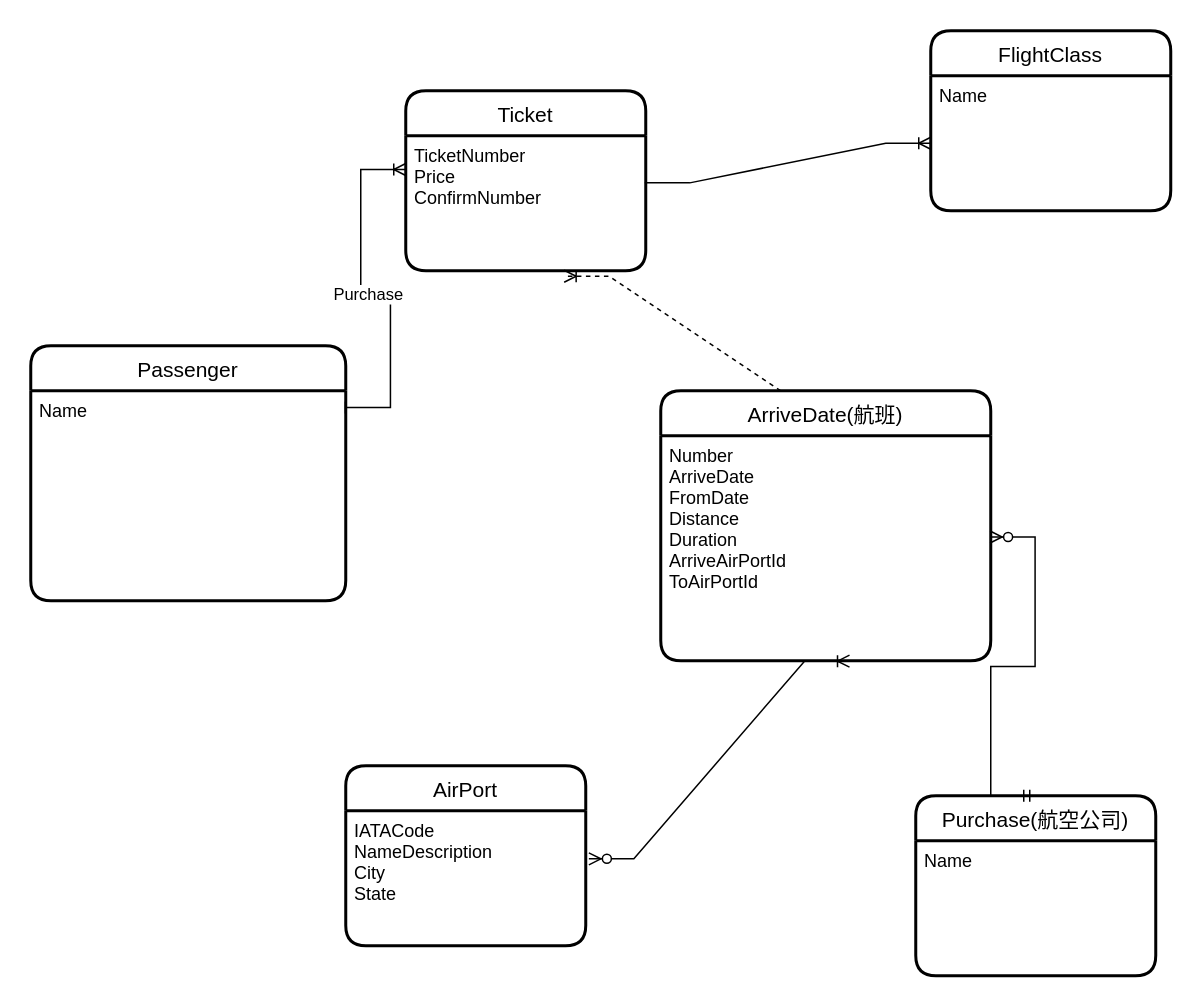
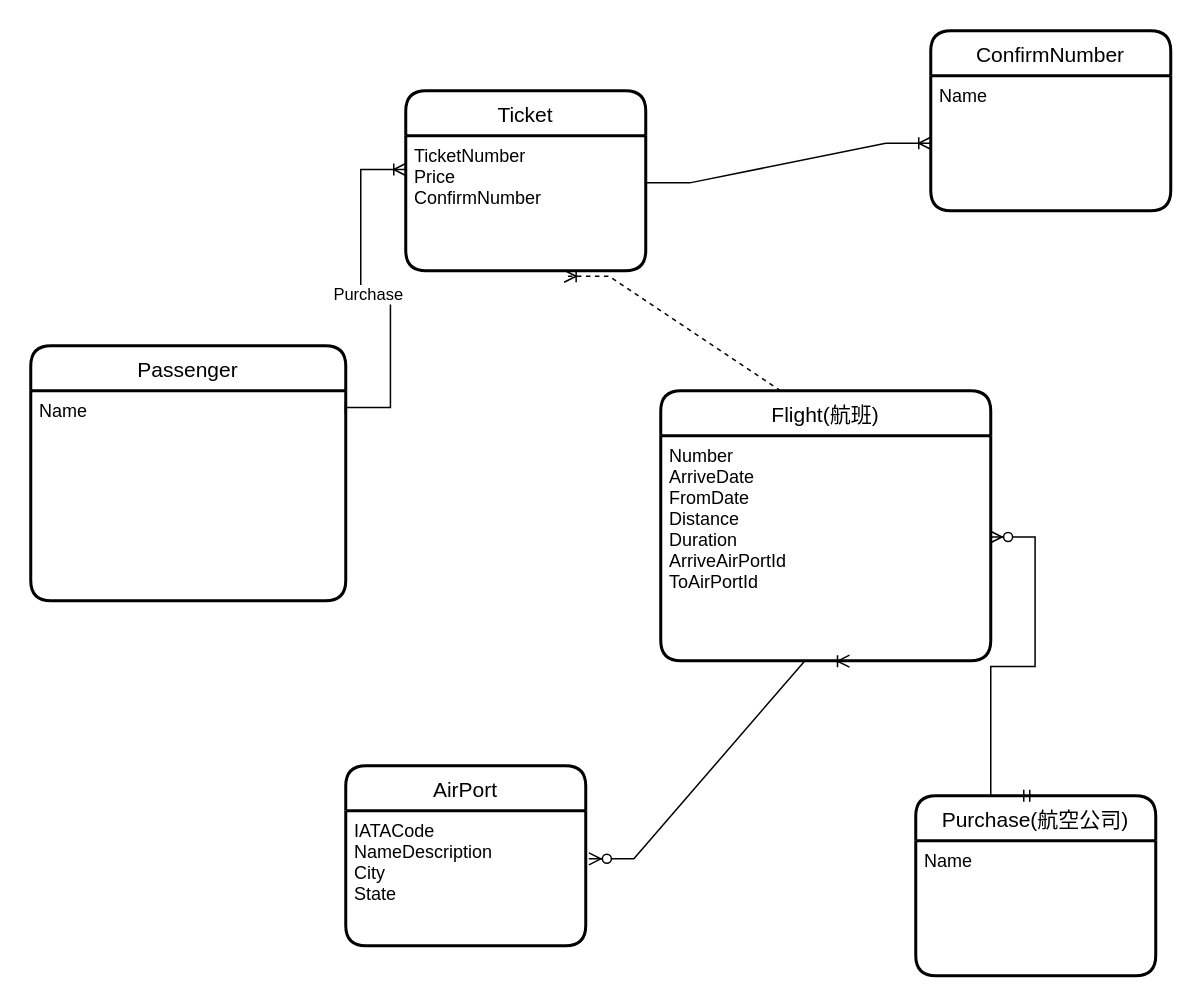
  <mxCell id="0" />
  <mxCell id="1" parent="0" />
  <mxCell id="2" value="Passenger" style="swimlane;childLayout=stackLayout;horizontal=1;startSize=30;horizontalStack=0;rounded=1;fontSize=14;fontStyle=0;strokeWidth=2;resizeParent=0;resizeLast=1;shadow=0;dashed=0;align=center;" vertex="1" parent="1"><mxGeometry x="20" y="230" width="210" height="170" as="geometry" /></mxCell>
  <mxCell id="3" value="Name&#10;" style="align=left;strokeColor=none;fillColor=none;spacingLeft=4;fontSize=12;verticalAlign=top;resizable=0;rotatable=0;part=1;" vertex="1" parent="2"><mxGeometry y="30" width="210" height="140" as="geometry" /></mxCell>
- <mxCell id="4" value="ArriveDate(航班)" style="swimlane;childLayout=stackLayout;horizontal=1;startSize=30;horizontalStack=0;rounded=1;fontSize=14;fontStyle=0;strokeWidth=2;resizeParent=0;resizeLast=1;shadow=0;dashed=0;align=center;" vertex="1" parent="1"><mxGeometry x="440" y="260" width="220" height="180" as="geometry" /></mxCell>
+ <mxCell id="4" value="Flight(航班)" style="swimlane;childLayout=stackLayout;horizontal=1;startSize=30;horizontalStack=0;rounded=1;fontSize=14;fontStyle=0;strokeWidth=2;resizeParent=0;resizeLast=1;shadow=0;dashed=0;align=center;" vertex="1" parent="1"><mxGeometry x="440" y="260" width="220" height="180" as="geometry" /></mxCell>
  <mxCell id="5" value="Number&#10;ArriveDate&#10;FromDate&#10;Distance&#10;Duration&#10;ArriveAirPortId&#10;ToAirPortId" style="align=left;strokeColor=none;fillColor=none;spacingLeft=4;fontSize=12;verticalAlign=top;resizable=0;rotatable=0;part=1;" vertex="1" parent="4"><mxGeometry y="30" width="220" height="150" as="geometry" /></mxCell>
  <mxCell id="6" value="Ticket" style="swimlane;childLayout=stackLayout;horizontal=1;startSize=30;horizontalStack=0;rounded=1;fontSize=14;fontStyle=0;strokeWidth=2;resizeParent=0;resizeLast=1;shadow=0;dashed=0;align=center;" vertex="1" parent="1"><mxGeometry x="270" y="60" width="160" height="120" as="geometry" /></mxCell>
  <mxCell id="7" value="TicketNumber&#10;Price&#10;ConfirmNumber" style="align=left;strokeColor=none;fillColor=none;spacingLeft=4;fontSize=12;verticalAlign=top;resizable=0;rotatable=0;part=1;" vertex="1" parent="6"><mxGeometry y="30" width="160" height="90" as="geometry" /></mxCell>
  <mxCell id="8" value="AirPort" style="swimlane;childLayout=stackLayout;horizontal=1;startSize=30;horizontalStack=0;rounded=1;fontSize=14;fontStyle=0;strokeWidth=2;resizeParent=0;resizeLast=1;shadow=0;dashed=0;align=center;" vertex="1" parent="1"><mxGeometry x="230" y="510" width="160" height="120" as="geometry" /></mxCell>
  <mxCell id="9" value="IATACode&#10;NameDescription&#10;City&#10;State&#10;" style="align=left;strokeColor=none;fillColor=none;spacingLeft=4;fontSize=12;verticalAlign=top;resizable=0;rotatable=0;part=1;" vertex="1" parent="8"><mxGeometry y="30" width="160" height="90" as="geometry" /></mxCell>
  <mxCell id="10" value="" style="edgeStyle=entityRelationEdgeStyle;fontSize=12;html=1;endArrow=ERoneToMany;startArrow=ERzeroToMany;rounded=0;exitX=1.013;exitY=0.356;exitDx=0;exitDy=0;exitPerimeter=0;entryX=0.572;entryY=1.002;entryDx=0;entryDy=0;entryPerimeter=0;" edge="1" parent="1" source="9" target="5"><mxGeometry width="100" height="100" relative="1" as="geometry"><mxPoint x="550" y="630" as="sourcePoint" /><mxPoint x="650" y="530" as="targetPoint" /></mxGeometry></mxCell>
  <mxCell id="11" value="" style="edgeStyle=entityRelationEdgeStyle;fontSize=12;html=1;endArrow=ERoneToMany;startArrow=baseDash;rounded=0;exitX=0.999;exitY=0.08;exitDx=0;exitDy=0;exitPerimeter=0;entryX=0;entryY=0.25;entryDx=0;entryDy=0;startFill=0;" edge="1" parent="1" source="3" target="7"><mxGeometry width="100" height="100" relative="1" as="geometry"><mxPoint x="150" y="260" as="sourcePoint" /><mxPoint x="250" y="160" as="targetPoint" /></mxGeometry></mxCell>
  <mxCell id="12" value="Purchase" style="edgeLabel;html=1;align=center;verticalAlign=middle;resizable=0;points=[];" vertex="1" connectable="0" parent="11"><mxGeometry x="0.049" y="3" relative="1" as="geometry"><mxPoint y="1" as="offset" /></mxGeometry></mxCell>
  <mxCell id="13" value="" style="edgeStyle=entityRelationEdgeStyle;fontSize=12;html=1;endArrow=ERoneToMany;rounded=0;exitX=0.5;exitY=0;exitDx=0;exitDy=0;exitPerimeter=0;entryX=0.66;entryY=1.041;entryDx=0;entryDy=0;entryPerimeter=0;dashed=1;" edge="1" parent="1" source="4" target="7"><mxGeometry width="100" height="100" relative="1" as="geometry"><mxPoint x="550" y="250" as="sourcePoint" /><mxPoint x="650" y="150" as="targetPoint" /></mxGeometry></mxCell>
  <mxCell id="14" value="Purchase(航空公司)" style="swimlane;childLayout=stackLayout;horizontal=1;startSize=30;horizontalStack=0;rounded=1;fontSize=14;fontStyle=0;strokeWidth=2;resizeParent=0;resizeLast=1;shadow=0;dashed=0;align=center;" vertex="1" parent="1"><mxGeometry x="610" y="530" width="160" height="120" as="geometry" /></mxCell>
  <mxCell id="15" value="Name" style="align=left;strokeColor=none;fillColor=none;spacingLeft=4;fontSize=12;verticalAlign=top;resizable=0;rotatable=0;part=1;" vertex="1" parent="14"><mxGeometry y="30" width="160" height="90" as="geometry" /></mxCell>
  <mxCell id="16" value="" style="edgeStyle=entityRelationEdgeStyle;fontSize=12;html=1;endArrow=ERzeroToMany;startArrow=ERmandOne;rounded=0;exitX=0.5;exitY=0;exitDx=0;exitDy=0;entryX=0.998;entryY=0.45;entryDx=0;entryDy=0;entryPerimeter=0;" edge="1" parent="1" source="14" target="5"><mxGeometry width="100" height="100" relative="1" as="geometry"><mxPoint x="710" y="460" as="sourcePoint" /><mxPoint x="810" y="360" as="targetPoint" /></mxGeometry></mxCell>
- <mxCell id="17" value="FlightClass" style="swimlane;childLayout=stackLayout;horizontal=1;startSize=30;horizontalStack=0;rounded=1;fontSize=14;fontStyle=0;strokeWidth=2;resizeParent=0;resizeLast=1;shadow=0;dashed=0;align=center;" vertex="1" parent="1"><mxGeometry x="620" y="20" width="160" height="120" as="geometry" /></mxCell>
+ <mxCell id="17" value="ConfirmNumber" style="swimlane;childLayout=stackLayout;horizontal=1;startSize=30;horizontalStack=0;rounded=1;fontSize=14;fontStyle=0;strokeWidth=2;resizeParent=0;resizeLast=1;shadow=0;dashed=0;align=center;" vertex="1" parent="1"><mxGeometry x="620" y="20" width="160" height="120" as="geometry" /></mxCell>
  <mxCell id="18" value="Name" style="align=left;strokeColor=none;fillColor=none;spacingLeft=4;fontSize=12;verticalAlign=top;resizable=0;rotatable=0;part=1;" vertex="1" parent="17"><mxGeometry y="30" width="160" height="90" as="geometry" /></mxCell>
  <mxCell id="19" value="" style="edgeStyle=entityRelationEdgeStyle;fontSize=12;html=1;endArrow=ERoneToMany;rounded=0;exitX=0.996;exitY=0.349;exitDx=0;exitDy=0;exitPerimeter=0;entryX=0;entryY=0.5;entryDx=0;entryDy=0;" edge="1" parent="1" source="7" target="18"><mxGeometry width="100" height="100" relative="1" as="geometry"><mxPoint x="480" y="100" as="sourcePoint" /><mxPoint x="580" y="0" as="targetPoint" /></mxGeometry></mxCell>
